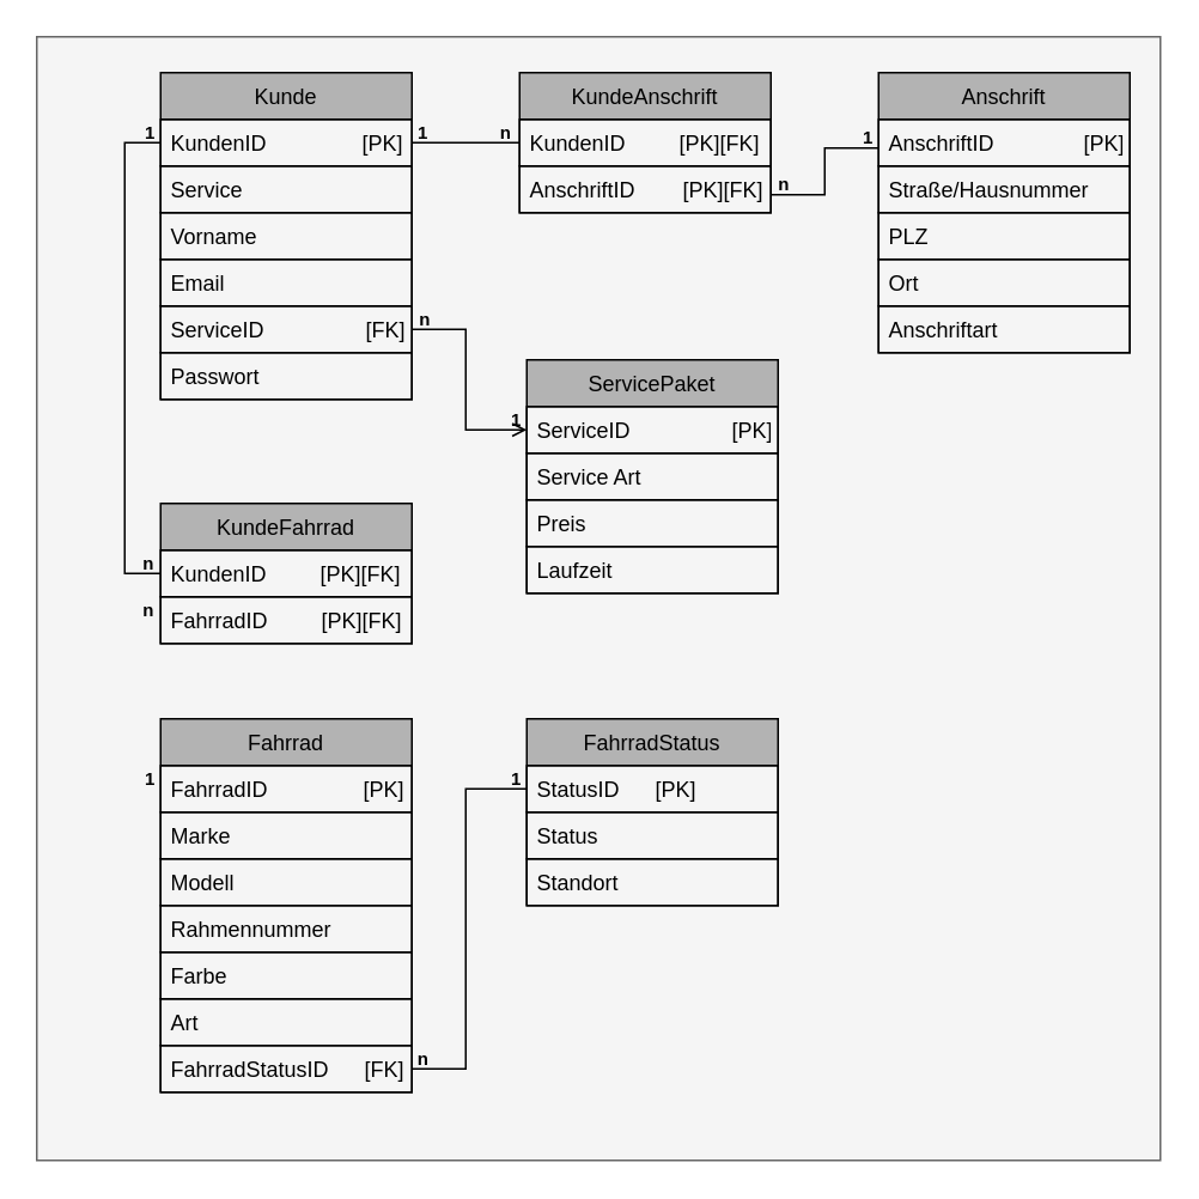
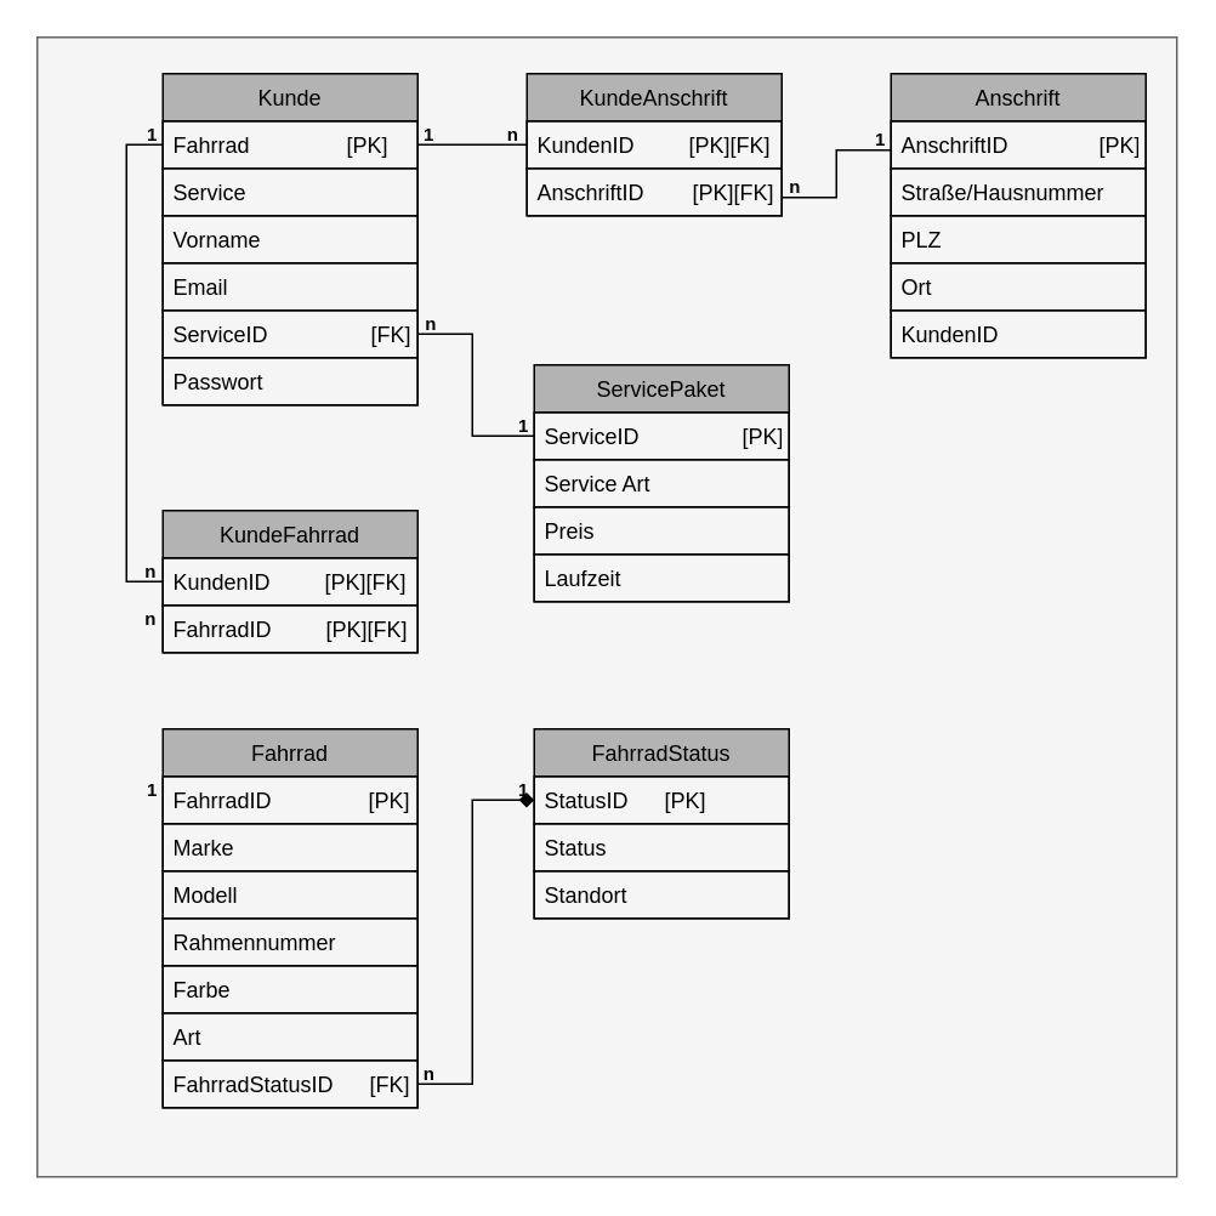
  <mxCell id="0" />
  <mxCell id="1" parent="0" />
  <mxCell id="2" value="" style="whiteSpace=wrap;html=1;aspect=fixed;rounded=0;startSize=26;strokeColor=#666666;fillColor=#f5f5f5;fontColor=#000000;" parent="1" vertex="1"><mxGeometry x="20" y="20" width="626" height="626" as="geometry" /></mxCell>
  <mxCell id="3" value="Kunde" style="swimlane;fontStyle=0;childLayout=stackLayout;horizontal=1;startSize=26;horizontalStack=0;resizeParent=1;resizeParentMax=0;resizeLast=0;collapsible=1;marginBottom=0;rounded=0;arcSize=15;strokeColor=#000000;fontColor=#000000;labelBackgroundColor=none;fillColor=#B3B3B3;" parent="1" vertex="1"><mxGeometry x="89" y="40" width="140" height="182" as="geometry"><mxRectangle x="330" y="350" width="70" height="26" as="alternateBounds" /></mxGeometry></mxCell>
- <mxCell id="4" value="KundenID                [PK]" style="text;align=left;verticalAlign=top;spacingLeft=4;spacingRight=4;overflow=hidden;rotatable=0;points=[[0,0.5],[1,0.5]];portConstraint=eastwest;strokeColor=#000000;fontColor=#000000;" parent="3" vertex="1"><mxGeometry y="26" width="140" height="26" as="geometry" /></mxCell>
+ <mxCell id="4" value="Fahrrad                [PK]" style="text;align=left;verticalAlign=top;spacingLeft=4;spacingRight=4;overflow=hidden;rotatable=0;points=[[0,0.5],[1,0.5]];portConstraint=eastwest;strokeColor=#000000;fontColor=#000000;" parent="3" vertex="1"><mxGeometry y="26" width="140" height="26" as="geometry" /></mxCell>
  <mxCell id="5" value="Service" style="text;align=left;verticalAlign=top;spacingLeft=4;spacingRight=4;overflow=hidden;rotatable=0;points=[[0,0.5],[1,0.5]];portConstraint=eastwest;strokeColor=#000000;fontColor=#000000;" parent="3" vertex="1"><mxGeometry y="52" width="140" height="26" as="geometry" /></mxCell>
  <mxCell id="6" value="Vorname" style="text;align=left;verticalAlign=top;spacingLeft=4;spacingRight=4;overflow=hidden;rotatable=0;points=[[0,0.5],[1,0.5]];portConstraint=eastwest;strokeColor=#000000;fontColor=#000000;" parent="3" vertex="1"><mxGeometry y="78" width="140" height="26" as="geometry" /></mxCell>
  <mxCell id="7" value="Email" style="text;align=left;verticalAlign=top;spacingLeft=4;spacingRight=4;overflow=hidden;rotatable=0;points=[[0,0.5],[1,0.5]];portConstraint=eastwest;strokeColor=#000000;fontColor=#000000;" parent="3" vertex="1"><mxGeometry y="104" width="140" height="26" as="geometry" /></mxCell>
  <mxCell id="8" value="ServiceID                 [FK]" style="text;align=left;verticalAlign=top;spacingLeft=4;spacingRight=4;overflow=hidden;rotatable=0;points=[[0,0.5],[1,0.5]];portConstraint=eastwest;strokeColor=#000000;fontColor=#000000;" parent="3" vertex="1"><mxGeometry y="130" width="140" height="26" as="geometry" /></mxCell>
  <mxCell id="9" value="Passwort" style="text;align=left;verticalAlign=top;spacingLeft=4;spacingRight=4;overflow=hidden;rotatable=0;points=[[0,0.5],[1,0.5]];portConstraint=eastwest;strokeColor=#000000;fontColor=#000000;" parent="3" vertex="1"><mxGeometry y="156" width="140" height="26" as="geometry" /></mxCell>
  <mxCell id="10" value="ServicePaket" style="swimlane;fontStyle=0;childLayout=stackLayout;horizontal=1;startSize=26;horizontalStack=0;resizeParent=1;resizeParentMax=0;resizeLast=0;collapsible=1;marginBottom=0;rounded=0;strokeColor=#000000;fontColor=#000000;fillColor=#B3B3B3;" parent="1" vertex="1"><mxGeometry x="293" y="200" width="140" height="130" as="geometry" /></mxCell>
  <mxCell id="11" value="ServiceID                 [PK]" style="text;align=left;verticalAlign=top;spacingLeft=4;spacingRight=4;overflow=hidden;rotatable=0;points=[[0,0.5],[1,0.5]];portConstraint=eastwest;rounded=0;startSize=26;strokeColor=#000000;fontColor=#000000;" parent="10" vertex="1"><mxGeometry y="26" width="140" height="26" as="geometry" /></mxCell>
  <mxCell id="12" value="Service Art" style="text;align=left;verticalAlign=top;spacingLeft=4;spacingRight=4;overflow=hidden;rotatable=0;points=[[0,0.5],[1,0.5]];portConstraint=eastwest;rounded=0;startSize=26;strokeColor=#000000;fontColor=#000000;" parent="10" vertex="1"><mxGeometry y="52" width="140" height="26" as="geometry" /></mxCell>
  <mxCell id="13" value="Preis" style="text;align=left;verticalAlign=top;spacingLeft=4;spacingRight=4;overflow=hidden;rotatable=0;points=[[0,0.5],[1,0.5]];portConstraint=eastwest;rounded=0;startSize=26;strokeColor=#000000;fontColor=#000000;" parent="10" vertex="1"><mxGeometry y="78" width="140" height="26" as="geometry" /></mxCell>
  <mxCell id="14" value="Laufzeit" style="text;align=left;verticalAlign=top;spacingLeft=4;spacingRight=4;overflow=hidden;rotatable=0;points=[[0,0.5],[1,0.5]];portConstraint=eastwest;rounded=0;startSize=26;strokeColor=#000000;fontColor=#000000;" parent="10" vertex="1"><mxGeometry y="104" width="140" height="26" as="geometry" /></mxCell>
  <mxCell id="15" value="Anschrift" style="swimlane;fontStyle=0;childLayout=stackLayout;horizontal=1;startSize=26;horizontalStack=0;resizeParent=1;resizeParentMax=0;resizeLast=0;collapsible=1;marginBottom=0;rounded=0;strokeColor=#000000;fontColor=#000000;fillColor=#B3B3B3;" parent="1" vertex="1"><mxGeometry x="489" y="40" width="140" height="156" as="geometry" /></mxCell>
  <mxCell id="16" value="AnschriftID               [PK]" style="text;align=left;verticalAlign=top;spacingLeft=4;spacingRight=4;overflow=hidden;rotatable=0;points=[[0,0.5],[1,0.5]];portConstraint=eastwest;rounded=0;startSize=26;strokeColor=#000000;fontColor=#000000;" parent="15" vertex="1"><mxGeometry y="26" width="140" height="26" as="geometry" /></mxCell>
  <mxCell id="17" value="Straße/Hausnummer" style="text;align=left;verticalAlign=top;spacingLeft=4;spacingRight=4;overflow=hidden;rotatable=0;points=[[0,0.5],[1,0.5]];portConstraint=eastwest;rounded=0;startSize=26;strokeColor=#000000;fontColor=#000000;" parent="15" vertex="1"><mxGeometry y="52" width="140" height="26" as="geometry" /></mxCell>
  <mxCell id="18" value="PLZ" style="text;align=left;verticalAlign=top;spacingLeft=4;spacingRight=4;overflow=hidden;rotatable=0;points=[[0,0.5],[1,0.5]];portConstraint=eastwest;rounded=0;startSize=26;strokeColor=#000000;fontColor=#000000;" parent="15" vertex="1"><mxGeometry y="78" width="140" height="26" as="geometry" /></mxCell>
  <mxCell id="19" value="Ort" style="text;align=left;verticalAlign=top;spacingLeft=4;spacingRight=4;overflow=hidden;rotatable=0;points=[[0,0.5],[1,0.5]];portConstraint=eastwest;rounded=0;startSize=26;strokeColor=#000000;fontColor=#000000;" parent="15" vertex="1"><mxGeometry y="104" width="140" height="26" as="geometry" /></mxCell>
- <mxCell id="20" value="Anschriftart" style="text;align=left;verticalAlign=top;spacingLeft=4;spacingRight=4;overflow=hidden;rotatable=0;points=[[0,0.5],[1,0.5]];portConstraint=eastwest;rounded=0;startSize=26;strokeColor=#000000;fontColor=#000000;" parent="15" vertex="1"><mxGeometry y="130" width="140" height="26" as="geometry" /></mxCell>
+ <mxCell id="20" value="KundenID" style="text;align=left;verticalAlign=top;spacingLeft=4;spacingRight=4;overflow=hidden;rotatable=0;points=[[0,0.5],[1,0.5]];portConstraint=eastwest;rounded=0;startSize=26;strokeColor=#000000;fontColor=#000000;" parent="15" vertex="1"><mxGeometry y="130" width="140" height="26" as="geometry" /></mxCell>
  <mxCell id="21" value="Fahrrad" style="swimlane;fontStyle=0;childLayout=stackLayout;horizontal=1;startSize=26;horizontalStack=0;resizeParent=1;resizeParentMax=0;resizeLast=0;collapsible=1;marginBottom=0;rounded=0;strokeColor=#000000;fontColor=#000000;fillColor=#B3B3B3;" parent="1" vertex="1"><mxGeometry x="89" y="400" width="140" height="208" as="geometry" /></mxCell>
  <mxCell id="22" value="FahrradID                [PK]" style="text;align=left;verticalAlign=top;spacingLeft=4;spacingRight=4;overflow=hidden;rotatable=0;points=[[0,0.5],[1,0.5]];portConstraint=eastwest;rounded=0;startSize=26;strokeColor=#000000;fontColor=#000000;" parent="21" vertex="1"><mxGeometry y="26" width="140" height="26" as="geometry" /></mxCell>
  <mxCell id="23" value="Marke" style="text;align=left;verticalAlign=top;spacingLeft=4;spacingRight=4;overflow=hidden;rotatable=0;points=[[0,0.5],[1,0.5]];portConstraint=eastwest;rounded=0;startSize=26;strokeColor=#000000;fontColor=#000000;" parent="21" vertex="1"><mxGeometry y="52" width="140" height="26" as="geometry" /></mxCell>
  <mxCell id="24" value="Modell" style="text;align=left;verticalAlign=top;spacingLeft=4;spacingRight=4;overflow=hidden;rotatable=0;points=[[0,0.5],[1,0.5]];portConstraint=eastwest;rounded=0;startSize=26;strokeColor=#000000;fontColor=#000000;" parent="21" vertex="1"><mxGeometry y="78" width="140" height="26" as="geometry" /></mxCell>
  <mxCell id="25" value="Rahmennummer" style="text;align=left;verticalAlign=top;spacingLeft=4;spacingRight=4;overflow=hidden;rotatable=0;points=[[0,0.5],[1,0.5]];portConstraint=eastwest;rounded=0;startSize=26;strokeColor=#000000;fontColor=#000000;" parent="21" vertex="1"><mxGeometry y="104" width="140" height="26" as="geometry" /></mxCell>
  <mxCell id="26" value="Farbe" style="text;align=left;verticalAlign=top;spacingLeft=4;spacingRight=4;overflow=hidden;rotatable=0;points=[[0,0.5],[1,0.5]];portConstraint=eastwest;rounded=0;startSize=26;strokeColor=#000000;fontColor=#000000;" parent="21" vertex="1"><mxGeometry y="130" width="140" height="26" as="geometry" /></mxCell>
  <mxCell id="27" value="Art" style="text;align=left;verticalAlign=top;spacingLeft=4;spacingRight=4;overflow=hidden;rotatable=0;points=[[0,0.5],[1,0.5]];portConstraint=eastwest;rounded=0;startSize=26;strokeColor=#000000;fontColor=#000000;" parent="21" vertex="1"><mxGeometry y="156" width="140" height="26" as="geometry" /></mxCell>
  <mxCell id="28" value="FahrradStatusID      [FK]" style="text;align=left;verticalAlign=top;spacingLeft=4;spacingRight=4;overflow=hidden;rotatable=0;points=[[0,0.5],[1,0.5]];portConstraint=eastwest;rounded=0;startSize=26;strokeColor=#000000;fontColor=#000000;" parent="21" vertex="1"><mxGeometry y="182" width="140" height="26" as="geometry" /></mxCell>
  <mxCell id="29" value="KundeAnschrift" style="swimlane;fontStyle=0;childLayout=stackLayout;horizontal=1;startSize=26;horizontalStack=0;resizeParent=1;resizeParentMax=0;resizeLast=0;collapsible=1;marginBottom=0;rounded=0;strokeColor=#000000;fontColor=#000000;fillColor=#B3B3B3;" parent="1" vertex="1"><mxGeometry x="289" y="40" width="140" height="78" as="geometry" /></mxCell>
  <mxCell id="30" value="KundenID         [PK][FK]" style="text;align=left;verticalAlign=top;spacingLeft=4;spacingRight=4;overflow=hidden;rotatable=0;points=[[0,0.5],[1,0.5]];portConstraint=eastwest;rounded=0;startSize=26;strokeColor=#000000;fontColor=#000000;" parent="29" vertex="1"><mxGeometry y="26" width="140" height="26" as="geometry" /></mxCell>
  <mxCell id="31" value="AnschriftID        [PK][FK]" style="text;align=left;verticalAlign=top;spacingLeft=4;spacingRight=4;overflow=hidden;rotatable=0;points=[[0,0.5],[1,0.5]];portConstraint=eastwest;rounded=0;startSize=26;strokeColor=#000000;fontColor=#000000;" parent="29" vertex="1"><mxGeometry y="52" width="140" height="26" as="geometry" /></mxCell>
  <mxCell id="32" value="KundeFahrrad" style="swimlane;fontStyle=0;childLayout=stackLayout;horizontal=1;startSize=26;horizontalStack=0;resizeParent=1;resizeParentMax=0;resizeLast=0;collapsible=1;marginBottom=0;rounded=0;strokeColor=#000000;fontColor=#000000;fillColor=#B3B3B3;" parent="1" vertex="1"><mxGeometry x="89" y="280" width="140" height="78" as="geometry" /></mxCell>
  <mxCell id="33" value="KundenID         [PK][FK]" style="text;align=left;verticalAlign=top;spacingLeft=4;spacingRight=4;overflow=hidden;rotatable=0;points=[[0,0.5],[1,0.5]];portConstraint=eastwest;rounded=0;startSize=26;strokeColor=#000000;fontColor=#000000;" parent="32" vertex="1"><mxGeometry y="26" width="140" height="26" as="geometry" /></mxCell>
  <mxCell id="34" value="FahrradID         [PK][FK]" style="text;align=left;verticalAlign=top;spacingLeft=4;spacingRight=4;overflow=hidden;rotatable=0;points=[[0,0.5],[1,0.5]];portConstraint=eastwest;rounded=0;startSize=26;strokeColor=#000000;fontColor=#000000;" parent="32" vertex="1"><mxGeometry y="52" width="140" height="26" as="geometry" /></mxCell>
  <mxCell id="35" value="" style="endArrow=none;html=1;startSize=26;exitX=0;exitY=0.5;exitDx=0;exitDy=0;entryX=0;entryY=0.5;entryDx=0;entryDy=0;rounded=0;strokeColor=#000000;fontColor=#000000;" parent="1" source="4" target="33" edge="1"><mxGeometry width="50" height="50" relative="1" as="geometry"><mxPoint x="399" y="290" as="sourcePoint" /><mxPoint x="449" y="240" as="targetPoint" /><Array as="points"><mxPoint x="69" y="79" /><mxPoint x="69" y="319" /></Array></mxGeometry></mxCell>
  <mxCell id="36" value="" style="endArrow=none;html=1;startSize=26;exitX=1;exitY=0.5;exitDx=0;exitDy=0;entryX=0;entryY=0.5;entryDx=0;entryDy=0;rounded=0;strokeColor=#000000;fontColor=#000000;" parent="1" source="4" target="30" edge="1"><mxGeometry width="50" height="50" relative="1" as="geometry"><mxPoint x="399" y="290" as="sourcePoint" /><mxPoint x="449" y="240" as="targetPoint" /></mxGeometry></mxCell>
  <mxCell id="37" value="" style="endArrow=none;html=1;rounded=0;startSize=26;entryX=0;entryY=0.5;entryDx=0;entryDy=0;exitX=1;exitY=0.5;exitDx=0;exitDy=0;strokeColor=#000000;fontColor=#000000;" parent="1" edge="1"><mxGeometry width="50" height="50" relative="1" as="geometry"><mxPoint x="429" y="108" as="sourcePoint" /><mxPoint x="489" y="82" as="targetPoint" /><Array as="points"><mxPoint x="459" y="108" /><mxPoint x="459" y="82" /></Array></mxGeometry></mxCell>
- <mxCell id="38" value="" style="endArrow=open;html=1;rounded=0;startSize=26;entryX=0;entryY=0.5;entryDx=0;entryDy=0;exitX=1;exitY=0.5;exitDx=0;exitDy=0;strokeColor=#000000;fontColor=#000000;" parent="1" source="8" target="11" edge="1"><mxGeometry width="50" height="50" relative="1" as="geometry"><mxPoint x="229" y="222" as="sourcePoint" /><mxPoint x="289" y="196" as="targetPoint" /><Array as="points"><mxPoint x="259" y="183" /><mxPoint x="259" y="239" /></Array></mxGeometry></mxCell>
+ <mxCell id="38" value="" style="endArrow=none;html=1;rounded=0;startSize=26;entryX=0;entryY=0.5;entryDx=0;entryDy=0;exitX=1;exitY=0.5;exitDx=0;exitDy=0;strokeColor=#000000;fontColor=#000000;" parent="1" source="8" target="11" edge="1"><mxGeometry width="50" height="50" relative="1" as="geometry"><mxPoint x="229" y="222" as="sourcePoint" /><mxPoint x="289" y="196" as="targetPoint" /><Array as="points"><mxPoint x="259" y="183" /><mxPoint x="259" y="239" /></Array></mxGeometry></mxCell>
  <mxCell id="39" value="FahrradStatus" style="swimlane;fontStyle=0;childLayout=stackLayout;horizontal=1;startSize=26;horizontalStack=0;resizeParent=1;resizeParentMax=0;resizeLast=0;collapsible=1;marginBottom=0;rounded=0;strokeColor=#000000;fontColor=#000000;fillColor=#B3B3B3;" parent="1" vertex="1"><mxGeometry x="293" y="400" width="140" height="104" as="geometry" /></mxCell>
  <mxCell id="40" value="StatusID      [PK]" style="text;align=left;verticalAlign=top;spacingLeft=4;spacingRight=4;overflow=hidden;rotatable=0;points=[[0,0.5],[1,0.5]];portConstraint=eastwest;rounded=0;startSize=26;strokeColor=#000000;fontColor=#000000;" parent="39" vertex="1"><mxGeometry y="26" width="140" height="26" as="geometry" /></mxCell>
  <mxCell id="41" value="Status" style="text;align=left;verticalAlign=top;spacingLeft=4;spacingRight=4;overflow=hidden;rotatable=0;points=[[0,0.5],[1,0.5]];portConstraint=eastwest;rounded=0;startSize=26;strokeColor=#000000;fontColor=#000000;" parent="39" vertex="1"><mxGeometry y="52" width="140" height="26" as="geometry" /></mxCell>
  <mxCell id="42" value="Standort" style="text;align=left;verticalAlign=top;spacingLeft=4;spacingRight=4;overflow=hidden;rotatable=0;points=[[0,0.5],[1,0.5]];portConstraint=eastwest;rounded=0;startSize=26;strokeColor=#000000;fontColor=#000000;" parent="39" vertex="1"><mxGeometry y="78" width="140" height="26" as="geometry" /></mxCell>
- <mxCell id="43" value="" style="endArrow=none;html=1;entryX=0;entryY=0.5;entryDx=0;entryDy=0;exitX=1;exitY=0.5;exitDx=0;exitDy=0;strokeColor=#000000;rounded=0;" parent="1" source="28" target="40" edge="1"><mxGeometry width="50" height="50" relative="1" as="geometry"><mxPoint x="689" y="390" as="sourcePoint" /><mxPoint x="739" y="340" as="targetPoint" /><Array as="points"><mxPoint x="259" y="595" /><mxPoint x="259" y="439" /></Array></mxGeometry></mxCell>
+ <mxCell id="43" value="" style="endArrow=diamond;html=1;entryX=0;entryY=0.5;entryDx=0;entryDy=0;exitX=1;exitY=0.5;exitDx=0;exitDy=0;strokeColor=#000000;rounded=0;" parent="1" source="28" target="40" edge="1"><mxGeometry width="50" height="50" relative="1" as="geometry"><mxPoint x="689" y="390" as="sourcePoint" /><mxPoint x="739" y="340" as="targetPoint" /><Array as="points"><mxPoint x="259" y="595" /><mxPoint x="259" y="439" /></Array></mxGeometry></mxCell>
  <mxCell id="44" value="&lt;font style=&quot;font-size: 10px&quot;&gt;1&lt;/font&gt;" style="text;strokeColor=none;fillColor=none;html=1;fontSize=24;fontStyle=1;verticalAlign=middle;align=center;fontColor=#000000;" parent="1" vertex="1"><mxGeometry x="473" y="57" width="20" height="30" as="geometry" /></mxCell>
  <mxCell id="45" value="&lt;font style=&quot;font-size: 10px&quot;&gt;n&lt;/font&gt;" style="text;strokeColor=none;fillColor=none;html=1;fontSize=24;fontStyle=1;verticalAlign=middle;align=center;fontColor=#000000;" parent="1" vertex="1"><mxGeometry x="426" y="84" width="19" height="27" as="geometry" /></mxCell>
  <mxCell id="46" value="&lt;font style=&quot;font-size: 10px&quot;&gt;n&lt;/font&gt;" style="text;strokeColor=none;fillColor=none;html=1;fontSize=24;fontStyle=1;verticalAlign=middle;align=center;fontColor=#000000;" parent="1" vertex="1"><mxGeometry x="271" y="55" width="19" height="27" as="geometry" /></mxCell>
  <mxCell id="47" value="&lt;font style=&quot;font-size: 10px&quot;&gt;1&lt;/font&gt;" style="text;strokeColor=none;fillColor=none;html=1;fontSize=24;fontStyle=1;verticalAlign=middle;align=center;fontColor=#000000;" parent="1" vertex="1"><mxGeometry x="225" y="54" width="20" height="30" as="geometry" /></mxCell>
  <mxCell id="48" value="&lt;font style=&quot;font-size: 10px&quot;&gt;n&lt;/font&gt;" style="text;strokeColor=none;fillColor=none;html=1;fontSize=24;fontStyle=1;verticalAlign=middle;align=center;fontColor=#000000;" parent="1" vertex="1"><mxGeometry x="226" y="159" width="19" height="27" as="geometry" /></mxCell>
  <mxCell id="49" value="&lt;font style=&quot;font-size: 10px&quot;&gt;1&lt;/font&gt;" style="text;strokeColor=none;fillColor=none;html=1;fontSize=24;fontStyle=1;verticalAlign=middle;align=center;fontColor=#000000;" parent="1" vertex="1"><mxGeometry x="277" y="214" width="20" height="30" as="geometry" /></mxCell>
  <mxCell id="50" value="&lt;font style=&quot;font-size: 10px&quot;&gt;1&lt;/font&gt;" style="text;strokeColor=none;fillColor=none;html=1;fontSize=24;fontStyle=1;verticalAlign=middle;align=center;fontColor=#000000;" parent="1" vertex="1"><mxGeometry x="73" y="54" width="20" height="30" as="geometry" /></mxCell>
  <mxCell id="51" value="&lt;font style=&quot;font-size: 10px&quot;&gt;n&lt;/font&gt;" style="text;strokeColor=none;fillColor=none;html=1;fontSize=24;fontStyle=1;verticalAlign=middle;align=center;fontColor=#000000;" parent="1" vertex="1"><mxGeometry x="72" y="295" width="19" height="27" as="geometry" /></mxCell>
  <mxCell id="52" value="&lt;font style=&quot;font-size: 10px&quot;&gt;n&lt;/font&gt;" style="text;strokeColor=none;fillColor=none;html=1;fontSize=24;fontStyle=1;verticalAlign=middle;align=center;fontColor=#000000;" parent="1" vertex="1"><mxGeometry x="72" y="321" width="19" height="27" as="geometry" /></mxCell>
  <mxCell id="53" value="&lt;font style=&quot;font-size: 10px&quot;&gt;1&lt;/font&gt;" style="text;strokeColor=none;fillColor=none;html=1;fontSize=24;fontStyle=1;verticalAlign=middle;align=center;fontColor=#000000;" parent="1" vertex="1"><mxGeometry x="73" y="414" width="20" height="30" as="geometry" /></mxCell>
  <mxCell id="54" value="&lt;font style=&quot;font-size: 10px&quot;&gt;1&lt;/font&gt;" style="text;strokeColor=none;fillColor=none;html=1;fontSize=24;fontStyle=1;verticalAlign=middle;align=center;fontColor=#000000;" parent="1" vertex="1"><mxGeometry x="277" y="414" width="20" height="30" as="geometry" /></mxCell>
  <mxCell id="55" value="&lt;font style=&quot;font-size: 10px&quot;&gt;n&lt;/font&gt;" style="text;strokeColor=none;fillColor=none;html=1;fontSize=24;fontStyle=1;verticalAlign=middle;align=center;fontColor=#000000;" parent="1" vertex="1"><mxGeometry x="225" y="571" width="19" height="27" as="geometry" /></mxCell>
